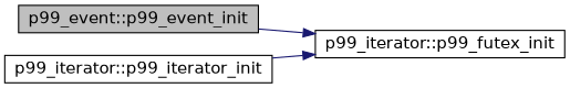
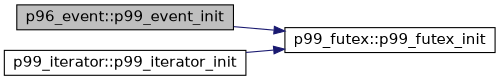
  digraph {
    rankdir=LR
    node [color=black fillcolor=white fontname=Helvetica fontsize=14 shape=record style=filled]
    edge [color=midnightblue fontname=Helvetica fontsize=14 labelfontname=Helvetica labelfontsize=14 style=solid]
-   n1 [fillcolor=grey75 fontcolor=black height=0.2 label="p99_event::p99_event_init" width=0.4]
-   n2 [height=0.2 label="p99_iterator::p99_futex_init" width=0.4]
+   n1 [fillcolor=grey75 fontcolor=black height=0.2 label="p96_event::p99_event_init" width=0.4]
+   n2 [height=0.2 label="p99_futex::p99_futex_init" width=0.4]
    n3 [height=0.2 label="p99_iterator::p99_iterator_init" width=0.4]
    n1 -> n2
    n3 -> n2
  }
